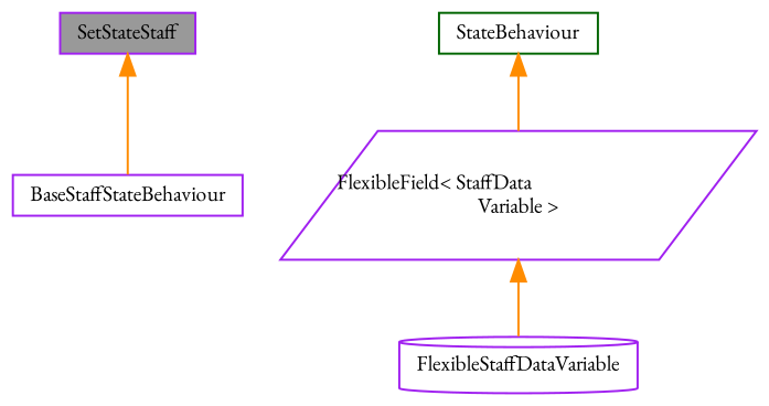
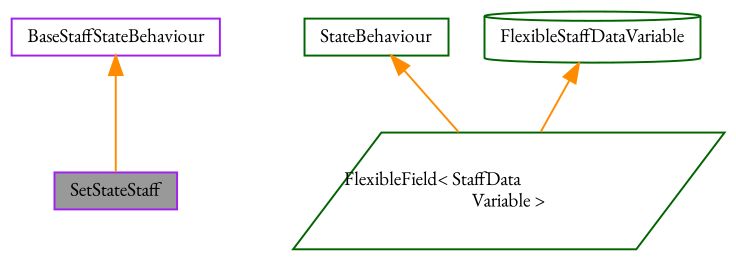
  digraph {
    fontname="EB Garamond"
    node [color=purple fillcolor=white fontname="EB Garamond" fontsize=10 shape=box style=filled]
    edge [color=darkorange dir=back fontname="EB Garamond" fontsize=10 labelfontname=Helvetica labelfontsize=10 style=solid]
    n1 [fillcolor=grey60 fontcolor=black height=0.2 label=SetStateStaff width=0.4]
    n2 [height=0.2 label=BaseStaffStateBehaviour width=0.4]
    n3 [color=darkgreen height=0.2 label=StateBehaviour width=0.4]
-   n4 [height=0.2 label="FlexibleField\< StaffData\lVariable \>" shape=parallelogram width=0.4]
-   n5 [height=0.2 label=FlexibleStaffDataVariable shape=cylinder width=0.4]
-   n1 -> n2
+   n4 [color=darkgreen height=0.2 label="FlexibleField\< StaffData\lVariable \>" shape=parallelogram width=0.4]
+   n5 [color=darkgreen height=0.2 label=FlexibleStaffDataVariable shape=cylinder width=0.4]
+   n2 -> n1
    n3 -> n4
-   n4 -> n5
+   n5 -> n4
  }
